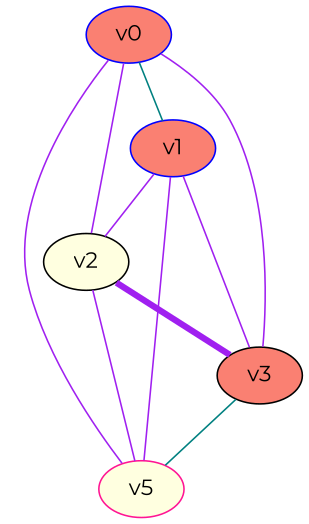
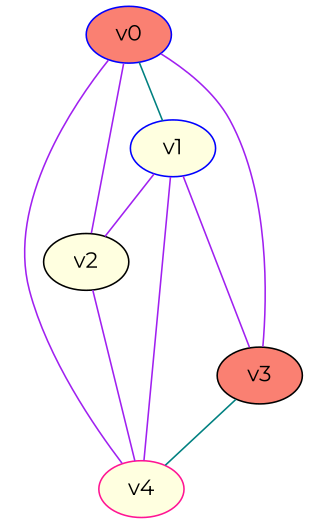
  graph {
    fontname=Montserrat
    node [color=blue fillcolor=lightyellow fontname=Montserrat style=filled]
    edge [color=purple fontname=Montserrat]
-   v1 [fillcolor=salmon]
+   v1
    v0 [fillcolor=salmon]
    v2 [color=black]
    v3 [color=black fillcolor=salmon]
-   v4 [color=deeppink label=v5]
+   v4 [color=deeppink]
    v1 -- v2
    v1 -- v3
    v1 -- v4
    v0 -- v1 [color=teal]
    v0 -- v2
    v0 -- v3
    v0 -- v4
-   v2 -- v3 [penwidth=4]
    v2 -- v4
    v3 -- v4 [color=teal]
  }
